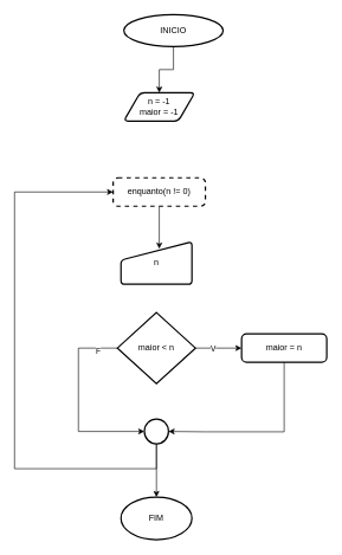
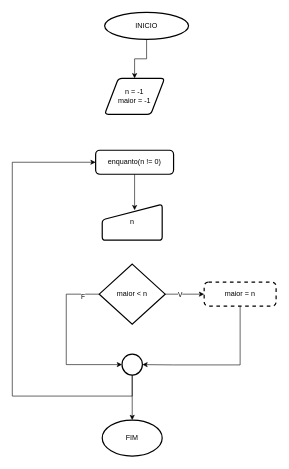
  <mxCell id="0" />
  <mxCell id="1" parent="0" />
  <mxCell id="2" style="edgeStyle=orthogonalEdgeStyle;rounded=0;orthogonalLoop=1;jettySize=auto;html=1;entryX=0.5;entryY=0;entryDx=0;entryDy=0;" edge="1" parent="1" source="3" target="5"><mxGeometry relative="1" as="geometry" /></mxCell>
  <mxCell id="3" value="INICIO" style="strokeWidth=2;html=1;shape=mxgraph.flowchart.start_1;whiteSpace=wrap;" vertex="1" parent="1"><mxGeometry x="174" y="20" width="140" height="45" as="geometry" /></mxCell>
  <mxCell id="4" value="FIM" style="strokeWidth=2;html=1;shape=mxgraph.flowchart.start_1;whiteSpace=wrap;" vertex="1" parent="1"><mxGeometry x="170" y="700" width="100" height="60" as="geometry" /></mxCell>
- <mxCell id="5" value="n = -1&lt;div&gt;maior = -1&lt;/div&gt;" style="shape=parallelogram;html=1;strokeWidth=2;perimeter=parallelogramPerimeter;whiteSpace=wrap;rounded=1;arcSize=12;size=0.23;" vertex="1" parent="1"><mxGeometry x="174" y="130" width="100" height="40" as="geometry" /></mxCell>
- <mxCell id="6" value="enquanto(n != 0)" style="rounded=1;whiteSpace=wrap;html=1;absoluteArcSize=1;arcSize=14;strokeWidth=2;dashed=1;" vertex="1" parent="1"><mxGeometry x="159" y="250" width="130" height="40" as="geometry" /></mxCell>
+ <mxCell id="5" value="n = -1&lt;div&gt;maior = -1&lt;/div&gt;" style="shape=parallelogram;html=1;strokeWidth=2;perimeter=parallelogramPerimeter;whiteSpace=wrap;rounded=1;arcSize=12;size=0.23;" vertex="1" parent="1"><mxGeometry x="174" y="130" width="100" height="60" as="geometry" /></mxCell>
+ <mxCell id="6" value="enquanto(n != 0)" style="rounded=1;whiteSpace=wrap;html=1;absoluteArcSize=1;arcSize=14;strokeWidth=2;" vertex="1" parent="1"><mxGeometry x="159" y="250" width="130" height="40" as="geometry" /></mxCell>
  <mxCell id="7" value="n" style="html=1;strokeWidth=2;shape=manualInput;whiteSpace=wrap;rounded=1;size=26;arcSize=11;" vertex="1" parent="1"><mxGeometry x="170" y="340" width="100" height="60" as="geometry" /></mxCell>
  <mxCell id="8" style="edgeStyle=orthogonalEdgeStyle;rounded=0;orthogonalLoop=1;jettySize=auto;html=1;entryX=0.54;entryY=0.167;entryDx=0;entryDy=0;entryPerimeter=0;" edge="1" parent="1" source="6" target="7"><mxGeometry relative="1" as="geometry" /></mxCell>
  <mxCell id="9" style="edgeStyle=orthogonalEdgeStyle;rounded=0;orthogonalLoop=1;jettySize=auto;html=1;entryX=0;entryY=0.5;entryDx=0;entryDy=0;" edge="1" parent="1" source="11" target="12"><mxGeometry relative="1" as="geometry" /></mxCell>
  <mxCell id="10" value="V" style="edgeLabel;html=1;align=center;verticalAlign=middle;resizable=0;points=[];" vertex="1" connectable="0" parent="9"><mxGeometry x="-0.262" y="-1" relative="1" as="geometry"><mxPoint as="offset" /></mxGeometry></mxCell>
  <mxCell id="11" value="maior &amp;lt; n" style="strokeWidth=2;html=1;shape=mxgraph.flowchart.decision;whiteSpace=wrap;" vertex="1" parent="1"><mxGeometry x="165" y="440" width="110" height="100" as="geometry" /></mxCell>
- <mxCell id="12" value="maior = n" style="rounded=1;whiteSpace=wrap;html=1;absoluteArcSize=1;arcSize=14;strokeWidth=2;" vertex="1" parent="1"><mxGeometry x="340" y="470" width="120" height="40" as="geometry" /></mxCell>
+ <mxCell id="12" value="maior = n" style="rounded=1;whiteSpace=wrap;html=1;absoluteArcSize=1;arcSize=14;strokeWidth=2;dashed=1;" vertex="1" parent="1"><mxGeometry x="340" y="470" width="120" height="40" as="geometry" /></mxCell>
  <mxCell id="13" style="edgeStyle=orthogonalEdgeStyle;rounded=0;orthogonalLoop=1;jettySize=auto;html=1;entryX=0;entryY=0.5;entryDx=0;entryDy=0;" edge="1" parent="1" source="14" target="6"><mxGeometry relative="1" as="geometry"><Array as="points"><mxPoint x="220" y="660" /><mxPoint x="20" y="660" /><mxPoint x="20" y="270" /></Array></mxGeometry></mxCell>
  <mxCell id="14" value="" style="strokeWidth=2;html=1;shape=mxgraph.flowchart.start_2;whiteSpace=wrap;" vertex="1" parent="1"><mxGeometry x="203" y="590" width="34" height="35" as="geometry" /></mxCell>
  <mxCell id="15" style="edgeStyle=orthogonalEdgeStyle;rounded=0;orthogonalLoop=1;jettySize=auto;html=1;entryX=0;entryY=0.5;entryDx=0;entryDy=0;entryPerimeter=0;" edge="1" parent="1" source="11" target="14"><mxGeometry relative="1" as="geometry"><Array as="points"><mxPoint x="110" y="490" /><mxPoint x="110" y="608" /></Array></mxGeometry></mxCell>
  <mxCell id="16" value="F" style="edgeLabel;html=1;align=center;verticalAlign=middle;resizable=0;points=[];" vertex="1" connectable="0" parent="15"><mxGeometry x="-0.789" y="3" relative="1" as="geometry"><mxPoint as="offset" /></mxGeometry></mxCell>
  <mxCell id="17" style="edgeStyle=orthogonalEdgeStyle;rounded=0;orthogonalLoop=1;jettySize=auto;html=1;entryX=1;entryY=0.5;entryDx=0;entryDy=0;entryPerimeter=0;" edge="1" parent="1" source="12" target="14"><mxGeometry relative="1" as="geometry"><Array as="points"><mxPoint x="400" y="608" /><mxPoint x="289" y="608" /></Array></mxGeometry></mxCell>
  <mxCell id="18" style="edgeStyle=orthogonalEdgeStyle;rounded=0;orthogonalLoop=1;jettySize=auto;html=1;entryX=0.5;entryY=0;entryDx=0;entryDy=0;entryPerimeter=0;" edge="1" parent="1" source="14" target="4"><mxGeometry relative="1" as="geometry" /></mxCell>
